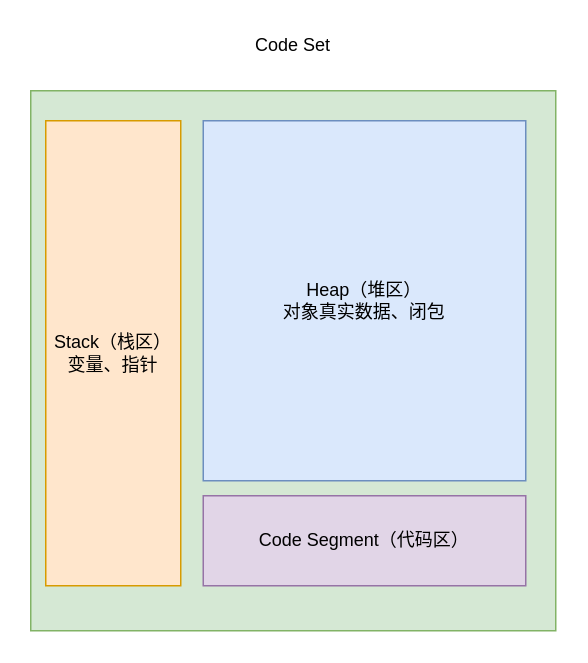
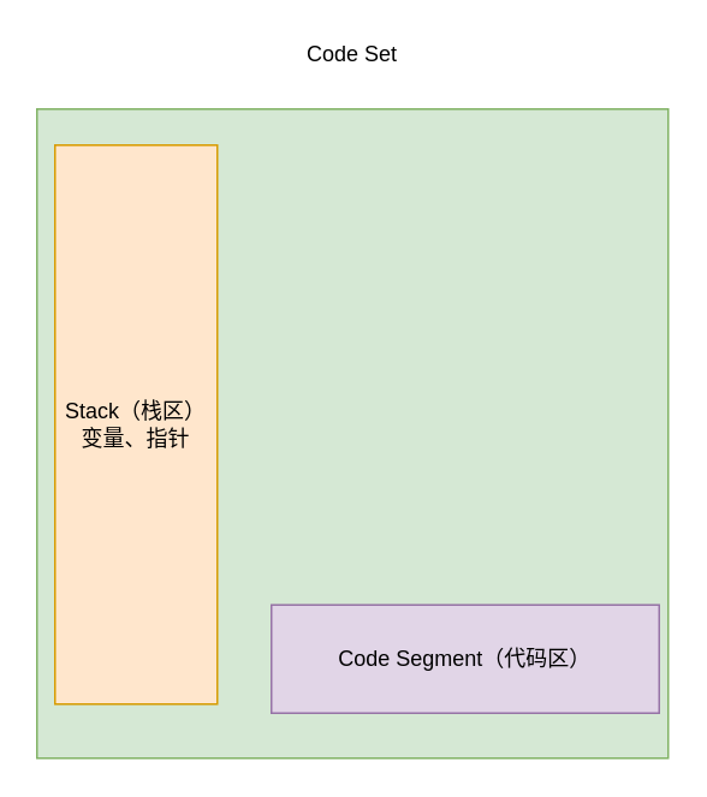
  <mxCell id="0" />
  <mxCell id="1" parent="0" />
  <mxCell id="2" value="" style="rounded=0;whiteSpace=wrap;html=1;fillColor=#d5e8d4;strokeColor=#82b366;" parent="1" vertex="1"><mxGeometry x="20" y="60" width="350" height="360" as="geometry" /></mxCell>
  <mxCell id="3" value="Code Set" style="text;html=1;strokeColor=none;fillColor=none;align=center;verticalAlign=middle;whiteSpace=wrap;rounded=0;" parent="1" vertex="1"><mxGeometry x="140" y="20" width="110" height="20" as="geometry" /></mxCell>
  <mxCell id="4" value="Stack（栈区）&lt;br&gt;变量、指针" style="rounded=0;whiteSpace=wrap;html=1;fillColor=#ffe6cc;strokeColor=#d79b00;" parent="1" vertex="1"><mxGeometry x="30" y="80" width="90" height="310" as="geometry" /></mxCell>
- <mxCell id="5" value="Heap（堆区）&lt;br&gt;对象真实数据、闭包" style="rounded=0;whiteSpace=wrap;html=1;fillColor=#dae8fc;strokeColor=#6c8ebf;" parent="1" vertex="1"><mxGeometry x="135" y="80" width="215" height="240" as="geometry" /></mxCell>
- <mxCell id="6" value="Code Segment（代码区）" style="rounded=0;whiteSpace=wrap;html=1;fillColor=#e1d5e7;strokeColor=#9673a6;" parent="1" vertex="1"><mxGeometry x="135" y="330" width="215" height="60" as="geometry" /></mxCell>
+ <mxCell id="6" value="Code Segment（代码区）" style="rounded=0;whiteSpace=wrap;html=1;fillColor=#e1d5e7;strokeColor=#9673a6;" parent="1" vertex="1"><mxGeometry x="150" y="335" width="215" height="60" as="geometry" /></mxCell>
